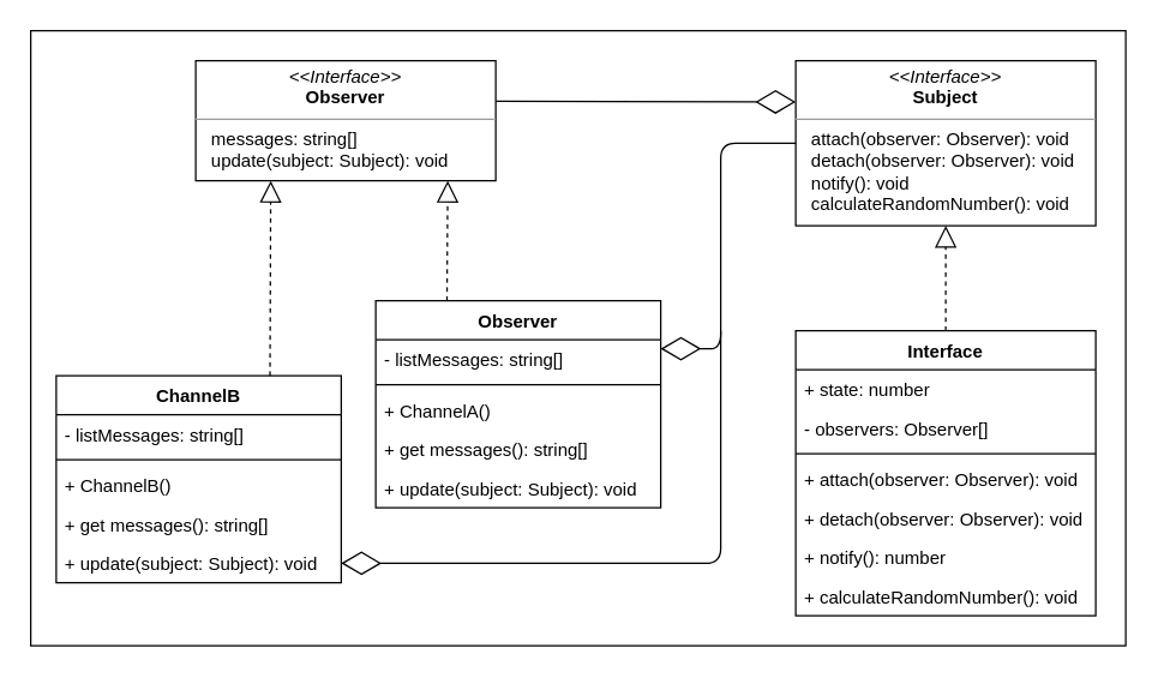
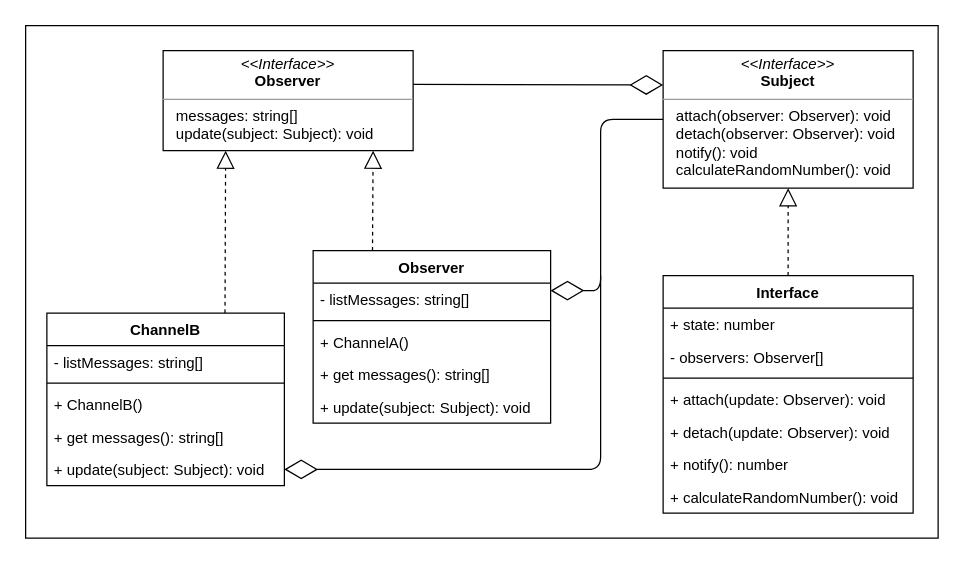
  <mxCell id="0" />
  <mxCell id="1" parent="0" />
  <mxCell id="2" value="" style="rounded=0;whiteSpace=wrap;html=1;" vertex="1" parent="1"><mxGeometry x="20" y="20" width="730" height="410" as="geometry" /></mxCell>
  <mxCell id="3" value="&lt;p style=&quot;margin: 0px ; margin-top: 4px ; text-align: center&quot;&gt;&lt;i&gt;&amp;lt;&amp;lt;Interface&amp;gt;&amp;gt;&lt;/i&gt;&lt;br&gt;&lt;b&gt;Observer&lt;/b&gt;&lt;/p&gt;&lt;hr size=&quot;1&quot;&gt;&lt;p style=&quot;margin: 0px ; margin-left: 4px&quot;&gt;&amp;nbsp; messages: string[]&lt;br&gt;&amp;nbsp; update(subject: Subject): void&lt;/p&gt;" style="verticalAlign=top;align=left;overflow=fill;fontSize=12;fontFamily=Helvetica;html=1;" vertex="1" parent="1"><mxGeometry x="130" y="40" width="200" height="80" as="geometry" /></mxCell>
  <mxCell id="4" value="&lt;p style=&quot;margin: 0px ; margin-top: 4px ; text-align: center&quot;&gt;&lt;i&gt;&amp;lt;&amp;lt;Interface&amp;gt;&amp;gt;&lt;/i&gt;&lt;br&gt;&lt;b&gt;Subject&lt;/b&gt;&lt;/p&gt;&lt;hr size=&quot;1&quot;&gt;&lt;p style=&quot;margin: 0px ; margin-left: 4px&quot;&gt;&amp;nbsp; attach(observer: Observer): void&lt;br&gt;&amp;nbsp; detach(observer: Observer): void&lt;br&gt;&amp;nbsp; notify(): void&lt;br&gt;&amp;nbsp; calculateRandomNumber(): void&lt;/p&gt;" style="verticalAlign=top;align=left;overflow=fill;fontSize=12;fontFamily=Helvetica;html=1;" vertex="1" parent="1"><mxGeometry x="530" y="40" width="200" height="110" as="geometry" /></mxCell>
  <mxCell id="5" value="" style="endArrow=diamondThin;endFill=0;endSize=24;html=1;entryX=0;entryY=0.25;entryDx=0;entryDy=0;exitX=1;exitY=0.338;exitDx=0;exitDy=0;exitPerimeter=0;" edge="1" parent="1" source="3" target="4"><mxGeometry width="160" relative="1" as="geometry"><mxPoint x="150" y="260" as="sourcePoint" /><mxPoint x="310" y="260" as="targetPoint" /></mxGeometry></mxCell>
  <mxCell id="6" value="Observer" style="swimlane;fontStyle=1;align=center;verticalAlign=top;childLayout=stackLayout;horizontal=1;startSize=26;horizontalStack=0;resizeParent=1;resizeParentMax=0;resizeLast=0;collapsible=1;marginBottom=0;" vertex="1" parent="1"><mxGeometry x="250" y="200" width="190" height="138" as="geometry" /></mxCell>
  <mxCell id="7" value="- listMessages: string[]" style="text;strokeColor=none;fillColor=none;align=left;verticalAlign=top;spacingLeft=4;spacingRight=4;overflow=hidden;rotatable=0;points=[[0,0.5],[1,0.5]];portConstraint=eastwest;" vertex="1" parent="6"><mxGeometry y="26" width="190" height="26" as="geometry" /></mxCell>
  <mxCell id="8" value="" style="line;strokeWidth=1;fillColor=none;align=left;verticalAlign=middle;spacingTop=-1;spacingLeft=3;spacingRight=3;rotatable=0;labelPosition=right;points=[];portConstraint=eastwest;" vertex="1" parent="6"><mxGeometry y="52" width="190" height="8" as="geometry" /></mxCell>
  <mxCell id="9" value="+ ChannelA()" style="text;strokeColor=none;fillColor=none;align=left;verticalAlign=top;spacingLeft=4;spacingRight=4;overflow=hidden;rotatable=0;points=[[0,0.5],[1,0.5]];portConstraint=eastwest;" vertex="1" parent="6"><mxGeometry y="60" width="190" height="26" as="geometry" /></mxCell>
  <mxCell id="10" value="+ get messages(): string[]" style="text;strokeColor=none;fillColor=none;align=left;verticalAlign=top;spacingLeft=4;spacingRight=4;overflow=hidden;rotatable=0;points=[[0,0.5],[1,0.5]];portConstraint=eastwest;" vertex="1" parent="6"><mxGeometry y="86" width="190" height="26" as="geometry" /></mxCell>
  <mxCell id="11" value="+ update(subject: Subject): void" style="text;strokeColor=none;fillColor=none;align=left;verticalAlign=top;spacingLeft=4;spacingRight=4;overflow=hidden;rotatable=0;points=[[0,0.5],[1,0.5]];portConstraint=eastwest;" vertex="1" parent="6"><mxGeometry y="112" width="190" height="26" as="geometry" /></mxCell>
  <mxCell id="12" value="Interface" style="swimlane;fontStyle=1;align=center;verticalAlign=top;childLayout=stackLayout;horizontal=1;startSize=26;horizontalStack=0;resizeParent=1;resizeParentMax=0;resizeLast=0;collapsible=1;marginBottom=0;" vertex="1" parent="1"><mxGeometry x="530" y="220" width="200" height="190" as="geometry" /></mxCell>
  <mxCell id="13" value="+ state: number" style="text;strokeColor=none;fillColor=none;align=left;verticalAlign=top;spacingLeft=4;spacingRight=4;overflow=hidden;rotatable=0;points=[[0,0.5],[1,0.5]];portConstraint=eastwest;" vertex="1" parent="12"><mxGeometry y="26" width="200" height="26" as="geometry" /></mxCell>
  <mxCell id="14" value="- observers: Observer[]" style="text;strokeColor=none;fillColor=none;align=left;verticalAlign=top;spacingLeft=4;spacingRight=4;overflow=hidden;rotatable=0;points=[[0,0.5],[1,0.5]];portConstraint=eastwest;" vertex="1" parent="12"><mxGeometry y="52" width="200" height="26" as="geometry" /></mxCell>
  <mxCell id="15" value="" style="line;strokeWidth=1;fillColor=none;align=left;verticalAlign=middle;spacingTop=-1;spacingLeft=3;spacingRight=3;rotatable=0;labelPosition=right;points=[];portConstraint=eastwest;" vertex="1" parent="12"><mxGeometry y="78" width="200" height="8" as="geometry" /></mxCell>
- <mxCell id="16" value="+ attach(observer: Observer): void" style="text;strokeColor=none;fillColor=none;align=left;verticalAlign=top;spacingLeft=4;spacingRight=4;overflow=hidden;rotatable=0;points=[[0,0.5],[1,0.5]];portConstraint=eastwest;" vertex="1" parent="12"><mxGeometry y="86" width="200" height="26" as="geometry" /></mxCell>
- <mxCell id="17" value="+ detach(observer: Observer): void" style="text;strokeColor=none;fillColor=none;align=left;verticalAlign=top;spacingLeft=4;spacingRight=4;overflow=hidden;rotatable=0;points=[[0,0.5],[1,0.5]];portConstraint=eastwest;" vertex="1" parent="12"><mxGeometry y="112" width="200" height="26" as="geometry" /></mxCell>
+ <mxCell id="16" value="+ attach(update: Observer): void" style="text;strokeColor=none;fillColor=none;align=left;verticalAlign=top;spacingLeft=4;spacingRight=4;overflow=hidden;rotatable=0;points=[[0,0.5],[1,0.5]];portConstraint=eastwest;" vertex="1" parent="12"><mxGeometry y="86" width="200" height="26" as="geometry" /></mxCell>
+ <mxCell id="17" value="+ detach(update: Observer): void" style="text;strokeColor=none;fillColor=none;align=left;verticalAlign=top;spacingLeft=4;spacingRight=4;overflow=hidden;rotatable=0;points=[[0,0.5],[1,0.5]];portConstraint=eastwest;" vertex="1" parent="12"><mxGeometry y="112" width="200" height="26" as="geometry" /></mxCell>
  <mxCell id="18" value="+ notify(): number" style="text;strokeColor=none;fillColor=none;align=left;verticalAlign=top;spacingLeft=4;spacingRight=4;overflow=hidden;rotatable=0;points=[[0,0.5],[1,0.5]];portConstraint=eastwest;" vertex="1" parent="12"><mxGeometry y="138" width="200" height="26" as="geometry" /></mxCell>
  <mxCell id="19" value="+ calculateRandomNumber(): void" style="text;strokeColor=none;fillColor=none;align=left;verticalAlign=top;spacingLeft=4;spacingRight=4;overflow=hidden;rotatable=0;points=[[0,0.5],[1,0.5]];portConstraint=eastwest;" vertex="1" parent="12"><mxGeometry y="164" width="200" height="26" as="geometry" /></mxCell>
  <mxCell id="20" value="ChannelB" style="swimlane;fontStyle=1;align=center;verticalAlign=top;childLayout=stackLayout;horizontal=1;startSize=26;horizontalStack=0;resizeParent=1;resizeParentMax=0;resizeLast=0;collapsible=1;marginBottom=0;" vertex="1" parent="1"><mxGeometry x="37" y="250" width="190" height="138" as="geometry" /></mxCell>
  <mxCell id="21" value="- listMessages: string[]" style="text;strokeColor=none;fillColor=none;align=left;verticalAlign=top;spacingLeft=4;spacingRight=4;overflow=hidden;rotatable=0;points=[[0,0.5],[1,0.5]];portConstraint=eastwest;" vertex="1" parent="20"><mxGeometry y="26" width="190" height="26" as="geometry" /></mxCell>
  <mxCell id="22" value="" style="line;strokeWidth=1;fillColor=none;align=left;verticalAlign=middle;spacingTop=-1;spacingLeft=3;spacingRight=3;rotatable=0;labelPosition=right;points=[];portConstraint=eastwest;" vertex="1" parent="20"><mxGeometry y="52" width="190" height="8" as="geometry" /></mxCell>
  <mxCell id="23" value="+ ChannelB()" style="text;strokeColor=none;fillColor=none;align=left;verticalAlign=top;spacingLeft=4;spacingRight=4;overflow=hidden;rotatable=0;points=[[0,0.5],[1,0.5]];portConstraint=eastwest;" vertex="1" parent="20"><mxGeometry y="60" width="190" height="26" as="geometry" /></mxCell>
  <mxCell id="24" value="+ get messages(): string[]" style="text;strokeColor=none;fillColor=none;align=left;verticalAlign=top;spacingLeft=4;spacingRight=4;overflow=hidden;rotatable=0;points=[[0,0.5],[1,0.5]];portConstraint=eastwest;" vertex="1" parent="20"><mxGeometry y="86" width="190" height="26" as="geometry" /></mxCell>
  <mxCell id="25" value="+ update(subject: Subject): void" style="text;strokeColor=none;fillColor=none;align=left;verticalAlign=top;spacingLeft=4;spacingRight=4;overflow=hidden;rotatable=0;points=[[0,0.5],[1,0.5]];portConstraint=eastwest;" vertex="1" parent="20"><mxGeometry y="112" width="190" height="26" as="geometry" /></mxCell>
  <mxCell id="26" value="" style="endArrow=block;dashed=1;endFill=0;endSize=12;html=1;exitX=0.75;exitY=0;exitDx=0;exitDy=0;entryX=0.25;entryY=1;entryDx=0;entryDy=0;" edge="1" parent="1" source="20" target="3"><mxGeometry width="160" relative="1" as="geometry"><mxPoint x="-190" y="370" as="sourcePoint" /><mxPoint x="200" y="140" as="targetPoint" /></mxGeometry></mxCell>
  <mxCell id="27" value="" style="endArrow=block;dashed=1;endFill=0;endSize=12;html=1;exitX=0.25;exitY=0;exitDx=0;exitDy=0;entryX=0.84;entryY=1;entryDx=0;entryDy=0;entryPerimeter=0;" edge="1" parent="1" source="6" target="3"><mxGeometry width="160" relative="1" as="geometry"><mxPoint x="280" y="550" as="sourcePoint" /><mxPoint x="330" y="140" as="targetPoint" /></mxGeometry></mxCell>
  <mxCell id="28" value="" style="endArrow=block;dashed=1;endFill=0;endSize=12;html=1;entryX=0.5;entryY=1;entryDx=0;entryDy=0;exitX=0.5;exitY=0;exitDx=0;exitDy=0;" edge="1" parent="1" source="12" target="4"><mxGeometry width="160" relative="1" as="geometry"><mxPoint x="550" y="530" as="sourcePoint" /><mxPoint x="710" y="530" as="targetPoint" /></mxGeometry></mxCell>
  <mxCell id="29" value="" style="endArrow=diamondThin;endFill=0;endSize=24;html=1;entryX=1;entryY=0.231;entryDx=0;entryDy=0;exitX=0;exitY=0.5;exitDx=0;exitDy=0;entryPerimeter=0;" edge="1" parent="1" source="4" target="7"><mxGeometry width="160" relative="1" as="geometry"><mxPoint x="250" y="460" as="sourcePoint" /><mxPoint x="410" y="460" as="targetPoint" /><Array as="points"><mxPoint x="480" y="95" /><mxPoint x="480" y="232" /></Array></mxGeometry></mxCell>
  <mxCell id="30" value="" style="endArrow=diamondThin;endFill=0;endSize=24;html=1;entryX=1;entryY=0.5;entryDx=0;entryDy=0;" edge="1" parent="1" target="25"><mxGeometry width="160" relative="1" as="geometry"><mxPoint x="480" y="220" as="sourcePoint" /><mxPoint x="450" y="430" as="targetPoint" /><Array as="points"><mxPoint x="480" y="375" /></Array></mxGeometry></mxCell>
